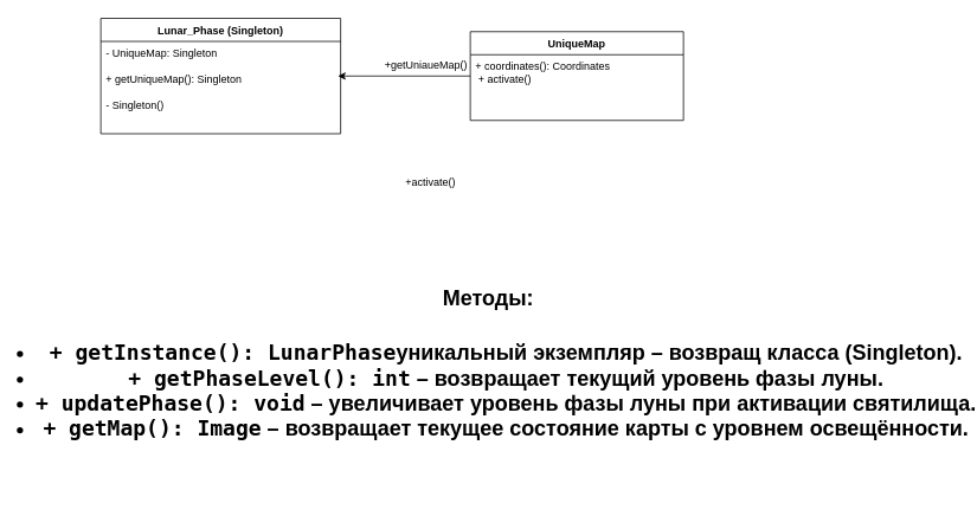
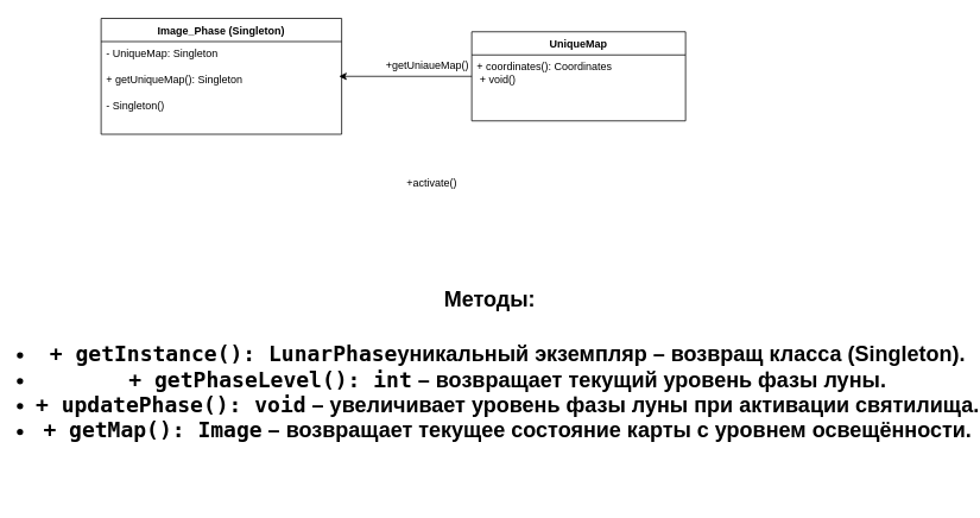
  <mxCell id="0" />
  <mxCell id="1" parent="0" />
- <mxCell id="2" value=" Lunar_Phase (Singleton)" style="swimlane;fontStyle=1;align=center;verticalAlign=top;childLayout=stackLayout;horizontal=1;startSize=26;horizontalStack=0;resizeParent=1;resizeParentMax=0;resizeLast=0;collapsible=1;marginBottom=0;whiteSpace=wrap;html=1;" vertex="1" parent="1"><mxGeometry x="20" y="20" width="270" height="130" as="geometry" /></mxCell>
+ <mxCell id="2" value=" Image_Phase (Singleton)" style="swimlane;fontStyle=1;align=center;verticalAlign=top;childLayout=stackLayout;horizontal=1;startSize=26;horizontalStack=0;resizeParent=1;resizeParentMax=0;resizeLast=0;collapsible=1;marginBottom=0;whiteSpace=wrap;html=1;" vertex="1" parent="1"><mxGeometry x="20" y="20" width="270" height="130" as="geometry" /></mxCell>
  <mxCell id="3" value="- UniqueMap: Singleton&lt;div&gt;&lt;br&gt;&lt;div&gt;&lt;span style=&quot;background-color: initial;&quot;&gt;+ getUniqueMap(): Singleton&lt;/span&gt;&lt;/div&gt;&lt;/div&gt;&lt;div&gt;&lt;span style=&quot;background-color: initial;&quot;&gt;&lt;br&gt;&lt;/span&gt;&lt;/div&gt;&lt;div&gt;- Singleton()&lt;span style=&quot;background-color: initial;&quot;&gt;&lt;br&gt;&lt;/span&gt;&lt;/div&gt;" style="text;strokeColor=none;fillColor=none;align=left;verticalAlign=top;spacingLeft=4;spacingRight=4;overflow=hidden;rotatable=0;points=[[0,0.5],[1,0.5]];portConstraint=eastwest;whiteSpace=wrap;html=1;" vertex="1" parent="2"><mxGeometry y="26" width="270" height="104" as="geometry" /></mxCell>
  <mxCell id="4" value="UniqueMap " style="swimlane;fontStyle=1;align=center;verticalAlign=top;childLayout=stackLayout;horizontal=1;startSize=26;horizontalStack=0;resizeParent=1;resizeParentMax=0;resizeLast=0;collapsible=1;marginBottom=0;whiteSpace=wrap;html=1;" vertex="1" parent="1"><mxGeometry x="436" y="35" width="240" height="100" as="geometry" /></mxCell>
- <mxCell id="5" value="+ coordinates(): Coordinates&lt;div&gt;&amp;nbsp;+ activate()&lt;br&gt;&lt;/div&gt;" style="text;strokeColor=none;fillColor=none;align=left;verticalAlign=top;spacingLeft=4;spacingRight=4;overflow=hidden;rotatable=0;points=[[0,0.5],[1,0.5]];portConstraint=eastwest;whiteSpace=wrap;html=1;" vertex="1" parent="4"><mxGeometry y="26" width="240" height="74" as="geometry" /></mxCell>
+ <mxCell id="5" value="+ coordinates(): Coordinates&lt;div&gt;&amp;nbsp;+ void()&lt;br&gt;&lt;/div&gt;" style="text;strokeColor=none;fillColor=none;align=left;verticalAlign=top;spacingLeft=4;spacingRight=4;overflow=hidden;rotatable=0;points=[[0,0.5],[1,0.5]];portConstraint=eastwest;whiteSpace=wrap;html=1;" vertex="1" parent="4"><mxGeometry y="26" width="240" height="74" as="geometry" /></mxCell>
  <mxCell id="6" style="edgeStyle=orthogonalEdgeStyle;rounded=0;orthogonalLoop=1;jettySize=auto;html=1;entryX=0.989;entryY=0.375;entryDx=0;entryDy=0;entryPerimeter=0;" edge="1" parent="1" source="4" target="3"><mxGeometry relative="1" as="geometry" /></mxCell>
  <mxCell id="7" value="&#10;&lt;h4 data-end=&quot;784&quot; data-start=&quot;766&quot;&gt;&lt;strong data-end=&quot;782&quot; data-start=&quot;771&quot;&gt;Методы:&lt;/strong&gt;&lt;/h4&gt;&lt;ul data-end=&quot;1127&quot; data-start=&quot;785&quot;&gt;&lt;li data-end=&quot;876&quot; data-start=&quot;785&quot;&gt;&lt;code data-end=&quot;816&quot; data-start=&quot;787&quot;&gt;+ getInstance(): LunarPhase&lt;/code&gt;уникальный экземпляр&lt;strong data-end=&quot;854&quot; data-start=&quot;830&quot;&gt; – возвращ&lt;/strong&gt; класса (Singleton).&lt;/li&gt;&lt;li data-end=&quot;949&quot; data-start=&quot;877&quot;&gt;&lt;code data-end=&quot;903&quot; data-start=&quot;879&quot;&gt;+ getPhaseLevel(): int&lt;/code&gt; – возвращает текущий уровень &lt;strong data-end=&quot;946&quot; data-start=&quot;933&quot;&gt;фазы луны&lt;/strong&gt;.&lt;/li&gt;&lt;li data-end=&quot;1038&quot; data-start=&quot;950&quot;&gt;&lt;code data-end=&quot;975&quot; data-start=&quot;952&quot;&gt;+ updatePhase(): void&lt;/code&gt; – увеличивает &lt;strong data-end=&quot;1011&quot; data-start=&quot;990&quot;&gt;уровень фазы луны&lt;/strong&gt; при активации святилища.&lt;/li&gt;&lt;li data-end=&quot;1127&quot; data-start=&quot;1039&quot;&gt;&lt;code data-end=&quot;1060&quot; data-start=&quot;1041&quot;&gt;+ getMap(): Image&lt;/code&gt; – возвращает текущее состояние &lt;strong data-end=&quot;1124&quot; data-start=&quot;1092&quot;&gt;карты с уровнем освещённости&lt;/strong&gt;.&lt;/li&gt;&lt;/ul&gt;&#10;&#10;" style="text;strokeColor=none;fillColor=none;html=1;fontSize=24;fontStyle=1;verticalAlign=middle;align=center;" vertex="1" parent="1"><mxGeometry x="406" y="400" width="100" height="40" as="geometry" /></mxCell>
  <mxCell id="8" value="+activate()" style="text;html=1;align=center;verticalAlign=middle;resizable=0;points=[];autosize=1;strokeColor=none;fillColor=none;" vertex="1" parent="1"><mxGeometry x="351" y="190" width="80" height="30" as="geometry" /></mxCell>
  <mxCell id="9" value="+getUniaueMap()" style="text;html=1;align=center;verticalAlign=middle;resizable=0;points=[];autosize=1;strokeColor=none;fillColor=none;" vertex="1" parent="1"><mxGeometry x="326" y="58" width="120" height="30" as="geometry" /></mxCell>
